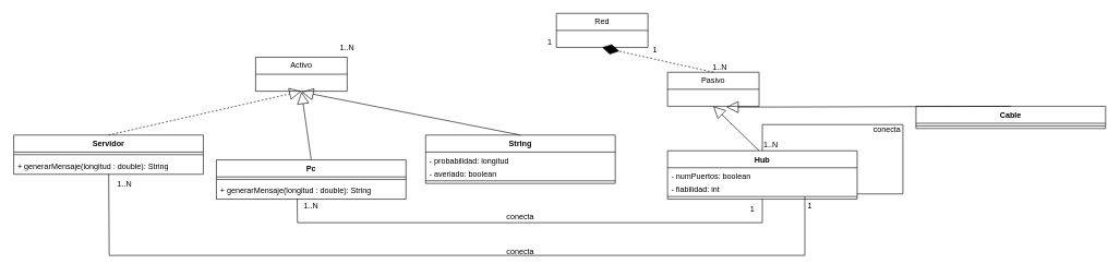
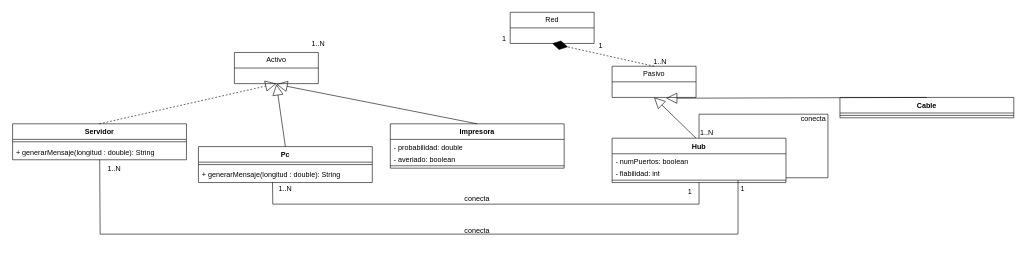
  <mxCell id="0" />
  <mxCell id="1" parent="0" />
  <mxCell id="2" value="Servidor" style="swimlane;fontStyle=1;align=center;verticalAlign=top;childLayout=stackLayout;horizontal=1;startSize=26;horizontalStack=0;resizeParent=1;resizeParentMax=0;resizeLast=0;collapsible=1;marginBottom=0;whiteSpace=wrap;html=1;" parent="1" vertex="1"><mxGeometry x="20" y="206" width="290" height="60" as="geometry" /></mxCell>
  <mxCell id="3" value="" style="line;strokeWidth=1;fillColor=none;align=left;verticalAlign=middle;spacingTop=-1;spacingLeft=3;spacingRight=3;rotatable=0;labelPosition=right;points=[];portConstraint=eastwest;strokeColor=inherit;" parent="2" vertex="1"><mxGeometry y="26" width="290" height="8" as="geometry" /></mxCell>
  <mxCell id="4" value="+ generarMensaje(longitud : double): String" style="text;strokeColor=none;fillColor=none;align=left;verticalAlign=top;spacingLeft=4;spacingRight=4;overflow=hidden;rotatable=0;points=[[0,0.5],[1,0.5]];portConstraint=eastwest;whiteSpace=wrap;html=1;" parent="2" vertex="1"><mxGeometry y="34" width="290" height="26" as="geometry" /></mxCell>
  <mxCell id="5" value="Hub" style="swimlane;fontStyle=1;align=center;verticalAlign=top;childLayout=stackLayout;horizontal=1;startSize=26;horizontalStack=0;resizeParent=1;resizeParentMax=0;resizeLast=0;collapsible=1;marginBottom=0;whiteSpace=wrap;html=1;" vertex="1" parent="1"><mxGeometry x="1020" y="230" width="290" height="74" as="geometry" /></mxCell>
  <mxCell id="6" value="- numPuertos: boolean" style="text;strokeColor=none;fillColor=none;align=left;verticalAlign=top;spacingLeft=4;spacingRight=4;overflow=hidden;rotatable=0;points=[[0,0.5],[1,0.5]];portConstraint=eastwest;whiteSpace=wrap;html=1;" vertex="1" parent="5"><mxGeometry y="26" width="290" height="20" as="geometry" /></mxCell>
  <mxCell id="7" value="- fiabilidad: int" style="text;strokeColor=none;fillColor=none;align=left;verticalAlign=top;spacingLeft=4;spacingRight=4;overflow=hidden;rotatable=0;points=[[0,0.5],[1,0.5]];portConstraint=eastwest;whiteSpace=wrap;html=1;" vertex="1" parent="5"><mxGeometry y="46" width="290" height="20" as="geometry" /></mxCell>
  <mxCell id="8" value="" style="line;strokeWidth=1;fillColor=none;align=left;verticalAlign=middle;spacingTop=-1;spacingLeft=3;spacingRight=3;rotatable=0;labelPosition=right;points=[];portConstraint=eastwest;strokeColor=inherit;" vertex="1" parent="5"><mxGeometry y="66" width="290" height="8" as="geometry" /></mxCell>
  <mxCell id="9" value="" style="endArrow=none;html=1;rounded=0;entryX=0.5;entryY=0;entryDx=0;entryDy=0;exitX=1;exitY=0;exitDx=0;exitDy=0;exitPerimeter=0;" edge="1" parent="5" source="8" target="5"><mxGeometry width="50" height="50" relative="1" as="geometry"><mxPoint x="360" y="-80" as="sourcePoint" /><mxPoint x="140" y="-90" as="targetPoint" /><Array as="points"><mxPoint x="360" y="66" /><mxPoint x="360" y="-40" /><mxPoint x="250" y="-40" /><mxPoint x="145" y="-40" /></Array></mxGeometry></mxCell>
  <mxCell id="10" value="conecta" style="text;html=1;strokeColor=none;fillColor=none;align=center;verticalAlign=middle;whiteSpace=wrap;rounded=0;" vertex="1" parent="1"><mxGeometry x="1326" y="183" width="60" height="30" as="geometry" /></mxCell>
  <mxCell id="11" value="1..N" style="text;html=1;strokeColor=none;fillColor=none;align=center;verticalAlign=middle;whiteSpace=wrap;rounded=0;" vertex="1" parent="1"><mxGeometry x="1148" y="206" width="60" height="30" as="geometry" /></mxCell>
  <mxCell id="12" value="Pc" style="swimlane;fontStyle=1;align=center;verticalAlign=top;childLayout=stackLayout;horizontal=1;startSize=26;horizontalStack=0;resizeParent=1;resizeParentMax=0;resizeLast=0;collapsible=1;marginBottom=0;whiteSpace=wrap;html=1;" vertex="1" parent="1"><mxGeometry x="330" y="244" width="290" height="60" as="geometry" /></mxCell>
  <mxCell id="13" value="" style="line;strokeWidth=1;fillColor=none;align=left;verticalAlign=middle;spacingTop=-1;spacingLeft=3;spacingRight=3;rotatable=0;labelPosition=right;points=[];portConstraint=eastwest;strokeColor=inherit;" vertex="1" parent="12"><mxGeometry y="26" width="290" height="8" as="geometry" /></mxCell>
  <mxCell id="14" value="+ generarMensaje(longitud : double): String" style="text;strokeColor=none;fillColor=none;align=left;verticalAlign=top;spacingLeft=4;spacingRight=4;overflow=hidden;rotatable=0;points=[[0,0.5],[1,0.5]];portConstraint=eastwest;whiteSpace=wrap;html=1;" vertex="1" parent="12"><mxGeometry y="34" width="290" height="26" as="geometry" /></mxCell>
- <mxCell id="15" value="String" style="swimlane;fontStyle=1;align=center;verticalAlign=top;childLayout=stackLayout;horizontal=1;startSize=26;horizontalStack=0;resizeParent=1;resizeParentMax=0;resizeLast=0;collapsible=1;marginBottom=0;whiteSpace=wrap;html=1;" vertex="1" parent="1"><mxGeometry x="650" y="206" width="290" height="74" as="geometry" /></mxCell>
- <mxCell id="16" value="- probabilidad: longitud" style="text;strokeColor=none;fillColor=none;align=left;verticalAlign=top;spacingLeft=4;spacingRight=4;overflow=hidden;rotatable=0;points=[[0,0.5],[1,0.5]];portConstraint=eastwest;whiteSpace=wrap;html=1;" vertex="1" parent="15"><mxGeometry y="26" width="290" height="20" as="geometry" /></mxCell>
+ <mxCell id="15" value="Impresora" style="swimlane;fontStyle=1;align=center;verticalAlign=top;childLayout=stackLayout;horizontal=1;startSize=26;horizontalStack=0;resizeParent=1;resizeParentMax=0;resizeLast=0;collapsible=1;marginBottom=0;whiteSpace=wrap;html=1;" vertex="1" parent="1"><mxGeometry x="650" y="206" width="290" height="74" as="geometry" /></mxCell>
+ <mxCell id="16" value="- probabilidad: double" style="text;strokeColor=none;fillColor=none;align=left;verticalAlign=top;spacingLeft=4;spacingRight=4;overflow=hidden;rotatable=0;points=[[0,0.5],[1,0.5]];portConstraint=eastwest;whiteSpace=wrap;html=1;" vertex="1" parent="15"><mxGeometry y="26" width="290" height="20" as="geometry" /></mxCell>
  <mxCell id="17" value="- averiado: boolean&lt;br&gt;" style="text;strokeColor=none;fillColor=none;align=left;verticalAlign=top;spacingLeft=4;spacingRight=4;overflow=hidden;rotatable=0;points=[[0,0.5],[1,0.5]];portConstraint=eastwest;whiteSpace=wrap;html=1;" vertex="1" parent="15"><mxGeometry y="46" width="290" height="20" as="geometry" /></mxCell>
  <mxCell id="18" value="" style="line;strokeWidth=1;fillColor=none;align=left;verticalAlign=middle;spacingTop=-1;spacingLeft=3;spacingRight=3;rotatable=0;labelPosition=right;points=[];portConstraint=eastwest;strokeColor=inherit;" vertex="1" parent="15"><mxGeometry y="66" width="290" height="8" as="geometry" /></mxCell>
  <mxCell id="19" value="Red&lt;br&gt;" style="swimlane;fontStyle=0;childLayout=stackLayout;horizontal=1;startSize=26;fillColor=none;horizontalStack=0;resizeParent=1;resizeParentMax=0;resizeLast=0;collapsible=1;marginBottom=0;whiteSpace=wrap;html=1;" vertex="1" parent="1"><mxGeometry x="850" y="20" width="140" height="52" as="geometry" /></mxCell>
  <mxCell id="20" value="Activo" style="swimlane;fontStyle=0;childLayout=stackLayout;horizontal=1;startSize=26;fillColor=none;horizontalStack=0;resizeParent=1;resizeParentMax=0;resizeLast=0;collapsible=1;marginBottom=0;whiteSpace=wrap;html=1;" vertex="1" parent="1"><mxGeometry x="390" y="87" width="140" height="52" as="geometry" /></mxCell>
  <mxCell id="21" value="Pasivo" style="swimlane;fontStyle=0;childLayout=stackLayout;horizontal=1;startSize=26;fillColor=none;horizontalStack=0;resizeParent=1;resizeParentMax=0;resizeLast=0;collapsible=1;marginBottom=0;whiteSpace=wrap;html=1;" vertex="1" parent="1"><mxGeometry x="1020" y="110" width="140" height="52" as="geometry" /></mxCell>
  <mxCell id="22" value="" style="endArrow=diamondThin;endFill=1;endSize=24;html=1;rounded=0;entryX=0.5;entryY=1;entryDx=0;entryDy=0;exitX=0.5;exitY=0;exitDx=0;exitDy=0;dashed=1;" edge="1" parent="1" source="21" target="19"><mxGeometry width="160" relative="1" as="geometry"><mxPoint x="1000" y="90" as="sourcePoint" /><mxPoint x="930" y="82" as="targetPoint" /></mxGeometry></mxCell>
  <mxCell id="23" value="1" style="text;html=1;strokeColor=none;fillColor=none;align=center;verticalAlign=middle;whiteSpace=wrap;rounded=0;" vertex="1" parent="1"><mxGeometry x="810" y="50" width="60" height="30" as="geometry" /></mxCell>
  <mxCell id="24" value="1..N" style="text;html=1;strokeColor=none;fillColor=none;align=center;verticalAlign=middle;whiteSpace=wrap;rounded=0;" vertex="1" parent="1"><mxGeometry x="500" y="57" width="60" height="30" as="geometry" /></mxCell>
  <mxCell id="25" value="1" style="text;html=1;strokeColor=none;fillColor=none;align=center;verticalAlign=middle;whiteSpace=wrap;rounded=0;" vertex="1" parent="1"><mxGeometry x="971" y="61" width="60" height="30" as="geometry" /></mxCell>
  <mxCell id="26" value="1..N" style="text;html=1;strokeColor=none;fillColor=none;align=center;verticalAlign=middle;whiteSpace=wrap;rounded=0;" vertex="1" parent="1"><mxGeometry x="1070" y="87" width="60" height="30" as="geometry" /></mxCell>
  <mxCell id="27" value="" style="endArrow=block;endSize=16;endFill=0;html=1;rounded=0;entryX=0.5;entryY=1;entryDx=0;entryDy=0;exitX=0.5;exitY=0;exitDx=0;exitDy=0;dashed=1;" edge="1" parent="1" source="2" target="20"><mxGeometry width="160" relative="1" as="geometry"><mxPoint x="520" y="190" as="sourcePoint" /><mxPoint x="680" y="190" as="targetPoint" /></mxGeometry></mxCell>
  <mxCell id="28" value="" style="endArrow=block;endSize=16;endFill=0;html=1;rounded=0;exitX=0.5;exitY=0;exitDx=0;exitDy=0;" edge="1" parent="1" source="12"><mxGeometry width="160" relative="1" as="geometry"><mxPoint x="175" y="216" as="sourcePoint" /><mxPoint x="460" y="140" as="targetPoint" /></mxGeometry></mxCell>
  <mxCell id="29" value="" style="endArrow=block;endSize=16;endFill=0;html=1;rounded=0;exitX=0.5;exitY=0;exitDx=0;exitDy=0;" edge="1" parent="1" source="15"><mxGeometry width="160" relative="1" as="geometry"><mxPoint x="690" y="180" as="sourcePoint" /><mxPoint x="460" y="140" as="targetPoint" /></mxGeometry></mxCell>
  <mxCell id="30" value="" style="endArrow=block;endSize=16;endFill=0;html=1;rounded=0;exitX=0.2;exitY=0.8;exitDx=0;exitDy=0;exitPerimeter=0;entryX=0.5;entryY=1;entryDx=0;entryDy=0;" edge="1" parent="1" source="11" target="21"><mxGeometry width="160" relative="1" as="geometry"><mxPoint x="1093" y="216" as="sourcePoint" /><mxPoint x="1000" y="150" as="targetPoint" /></mxGeometry></mxCell>
  <mxCell id="31" value="Cable" style="swimlane;fontStyle=1;align=center;verticalAlign=top;childLayout=stackLayout;horizontal=1;startSize=26;horizontalStack=0;resizeParent=1;resizeParentMax=0;resizeLast=0;collapsible=1;marginBottom=0;whiteSpace=wrap;html=1;" vertex="1" parent="1"><mxGeometry x="1400" y="162" width="290" height="34" as="geometry" /></mxCell>
  <mxCell id="32" value="" style="line;strokeWidth=1;fillColor=none;align=left;verticalAlign=middle;spacingTop=-1;spacingLeft=3;spacingRight=3;rotatable=0;labelPosition=right;points=[];portConstraint=eastwest;strokeColor=inherit;" vertex="1" parent="31"><mxGeometry y="26" width="290" height="8" as="geometry" /></mxCell>
  <mxCell id="33" value="" style="endArrow=block;endSize=16;endFill=0;html=1;rounded=0;exitX=0.5;exitY=0;exitDx=0;exitDy=0;" edge="1" parent="1" source="31"><mxGeometry width="160" relative="1" as="geometry"><mxPoint x="1170" y="240" as="sourcePoint" /><mxPoint x="1110" y="163.341" as="targetPoint" /></mxGeometry></mxCell>
  <mxCell id="34" value="" style="endArrow=none;html=1;rounded=0;entryX=0.5;entryY=1;entryDx=0;entryDy=0;exitX=0.426;exitY=0.977;exitDx=0;exitDy=0;exitPerimeter=0;" edge="1" parent="1" source="14" target="5"><mxGeometry width="50" height="50" relative="1" as="geometry"><mxPoint x="710" y="390" as="sourcePoint" /><mxPoint x="1030" y="260" as="targetPoint" /><Array as="points"><mxPoint x="454" y="340" /><mxPoint x="1165" y="340" /></Array></mxGeometry></mxCell>
  <mxCell id="35" value="" style="endArrow=none;html=1;rounded=0;exitX=0.501;exitY=0.986;exitDx=0;exitDy=0;exitPerimeter=0;" edge="1" parent="1" source="4"><mxGeometry width="50" height="50" relative="1" as="geometry"><mxPoint x="380" y="330" as="sourcePoint" /><mxPoint x="1230" y="300" as="targetPoint" /><Array as="points"><mxPoint x="166" y="390" /><mxPoint x="1230" y="390" /></Array></mxGeometry></mxCell>
  <mxCell id="36" value="conecta&lt;br&gt;" style="text;html=1;strokeColor=none;fillColor=none;align=center;verticalAlign=middle;whiteSpace=wrap;rounded=0;" vertex="1" parent="1"><mxGeometry x="765" y="316" width="60" height="30" as="geometry" /></mxCell>
  <mxCell id="37" value="1..N" style="text;html=1;strokeColor=none;fillColor=none;align=center;verticalAlign=middle;whiteSpace=wrap;rounded=0;" vertex="1" parent="1"><mxGeometry x="445" y="300" width="60" height="30" as="geometry" /></mxCell>
  <mxCell id="38" value="1..N" style="text;html=1;strokeColor=none;fillColor=none;align=center;verticalAlign=middle;whiteSpace=wrap;rounded=0;" vertex="1" parent="1"><mxGeometry x="160" y="266" width="60" height="30" as="geometry" /></mxCell>
  <mxCell id="39" value="1" style="text;html=1;strokeColor=none;fillColor=none;align=center;verticalAlign=middle;whiteSpace=wrap;rounded=0;" vertex="1" parent="1"><mxGeometry x="1120" y="304" width="60" height="30" as="geometry" /></mxCell>
  <mxCell id="40" value="1" style="text;html=1;strokeColor=none;fillColor=none;align=center;verticalAlign=middle;whiteSpace=wrap;rounded=0;" vertex="1" parent="1"><mxGeometry x="1208" y="300" width="60" height="30" as="geometry" /></mxCell>
  <mxCell id="41" value="conecta&lt;br&gt;" style="text;html=1;strokeColor=none;fillColor=none;align=center;verticalAlign=middle;whiteSpace=wrap;rounded=0;" vertex="1" parent="1"><mxGeometry x="765" y="370" width="60" height="30" as="geometry" /></mxCell>
